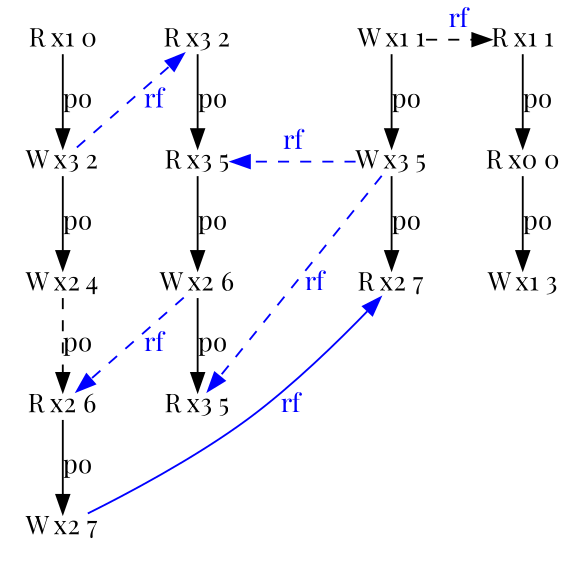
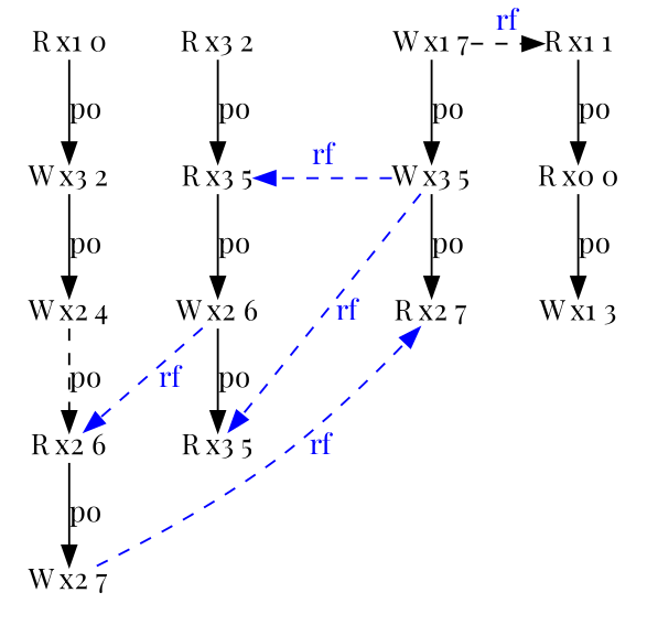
  digraph {
    fontname="Playfair Display"
    node [fontname="Playfair Display" idx=0 loc=3 shape=plain th=3 type=R]
    edge [fontname="Playfair Display"]
    n1 [label="R x1 0" loc=1]
    n2 [idx=1 label="W x3 2" type=W]
    n3 [idx=2 label="W x2 4" loc=2 type=W]
    n4 [label="R x3 2" th=1]
    n5 [idx=1 label="R x3 5" th=1]
    n6 [idx=2 label="W x2 6" loc=2 th=1 type=W]
    n7 [idx=3 label="R x2 6" loc=2]
    n8 [idx=3 label="R x3 5" th=1]
    n9 [idx=4 label="W x2 7" loc=2 type=W]
    n10 [idx=2 label="R x2 7" loc=2 th=2]
-   n11 [label="W x1 1" loc=1 th=2 type=W]
+   n11 [label="W x1 7" loc=1 th=2 type=W]
    n12 [idx=1 label="W x3 5" th=2 type=W]
    n13 [label="R x1 1" loc=1 th=0]
    n14 [idx=1 label="R x0 0" loc=0 th=0]
    n15 [idx=2 label="W x1 3" loc=1 th=0 type=W]
    n1 -> n2 [label=po]
    n2 -> n3 [label=po]
-   n2 -> n4 [color=blue constraint=false fontcolor=blue from_idx=1 from_th=3 label=rf style=dashed to_idx=0 to_th=1]
    n3 -> n7 [label=po style=dashed]
    n4 -> n5 [label=po]
    n5 -> n6 [label=po]
    n6 -> n7 [color=blue constraint=false fontcolor=blue from_idx=2 from_th=1 label=rf style=dashed to_idx=3 to_th=3]
    n6 -> n8 [label=po]
    n7 -> n9 [label=po]
-   n9 -> n10 [color=blue constraint=false fontcolor=blue from_idx=4 from_th=3 label=rf style=solid to_idx=2 to_th=2]
+   n9 -> n10 [color=blue constraint=false fontcolor=blue from_idx=4 from_th=3 label=rf style=dashed to_idx=2 to_th=2]
    n11 -> n12 [label=po]
    n11 -> n13 [color=black constraint=false fontcolor=blue from_idx=0 from_th=2 label=rf style=dashed to_idx=0 to_th=0]
    n12 -> n5 [color=blue constraint=false fontcolor=blue from_idx=1 from_th=2 label=rf style=dashed to_idx=1 to_th=1]
    n12 -> n8 [color=blue constraint=false fontcolor=blue from_idx=1 from_th=2 label=rf style=dashed to_idx=3 to_th=1]
    n12 -> n10 [label=po]
    n13 -> n14 [label=po]
    n14 -> n15 [label=po]
  }
